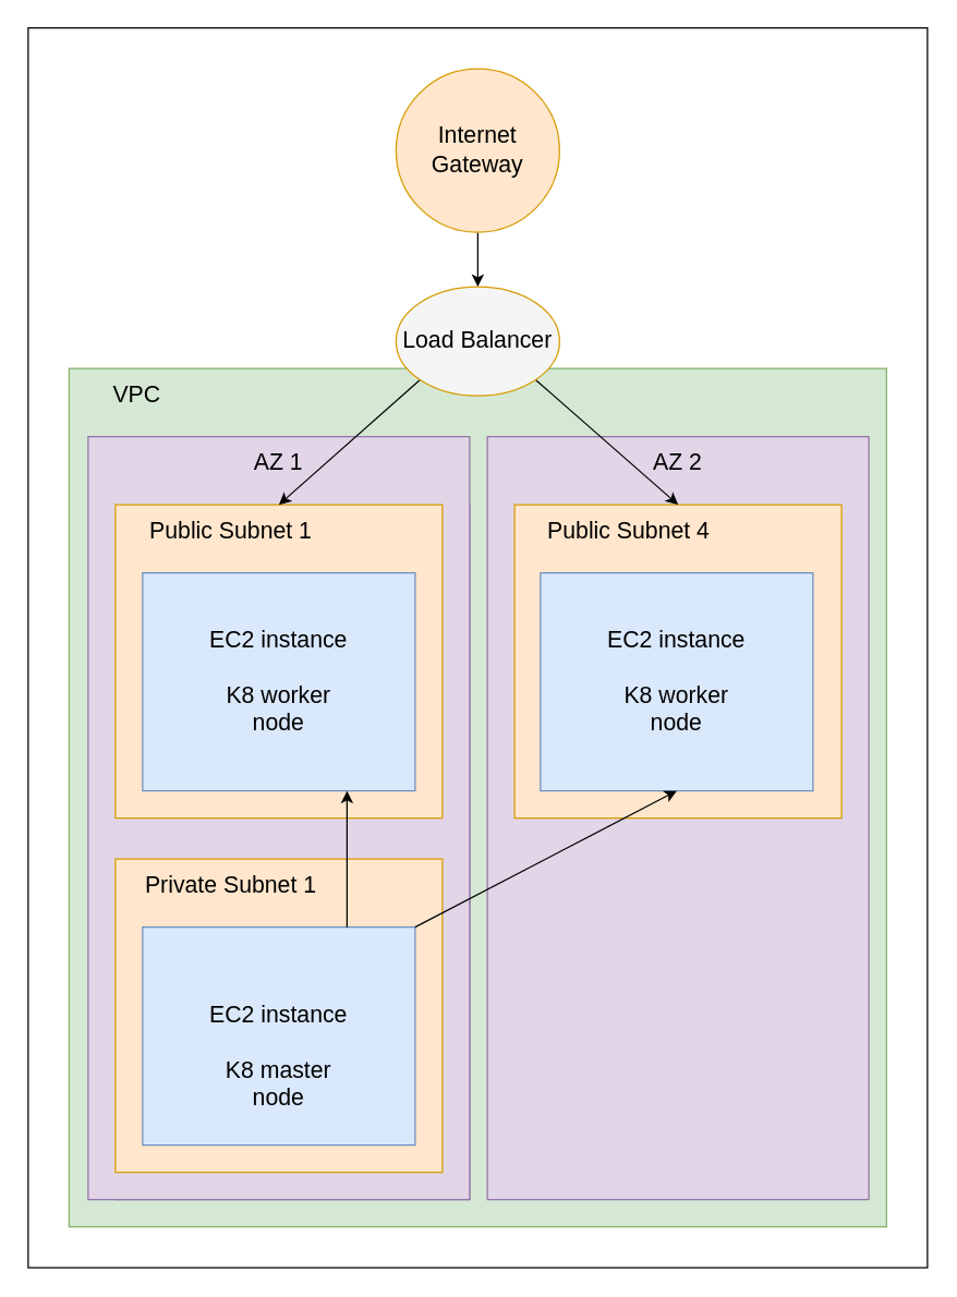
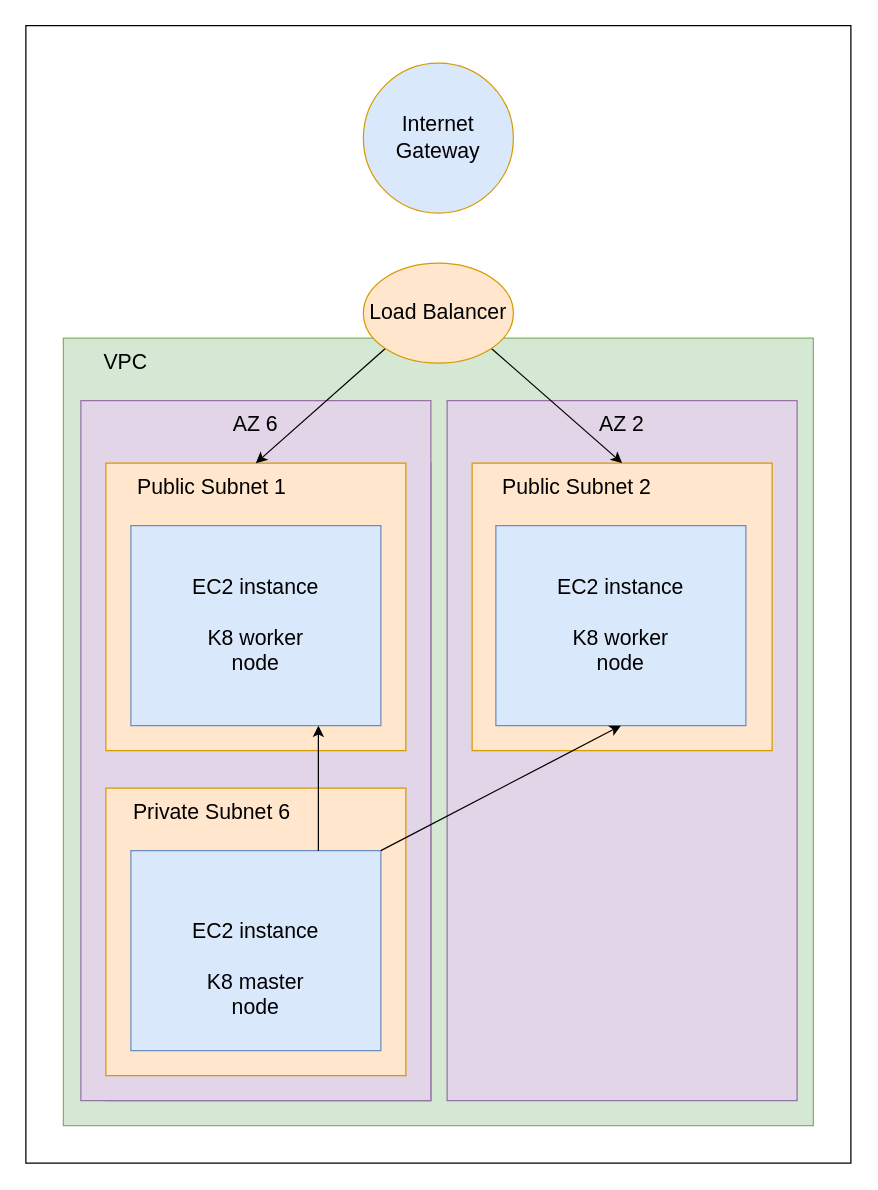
  <mxCell id="0" />
  <mxCell id="1" parent="0" />
  <mxCell id="2" value="" style="rounded=0;whiteSpace=wrap;html=1;" vertex="1" parent="1"><mxGeometry x="20" y="20" width="660" height="910" as="geometry" /></mxCell>
  <mxCell id="3" value="" style="rounded=0;whiteSpace=wrap;html=1;fontSize=17;fillColor=#d5e8d4;strokeColor=#82b366;" parent="1" vertex="1"><mxGeometry x="50" y="270" width="600" height="630" as="geometry" /></mxCell>
  <mxCell id="4" value="" style="group" parent="1" vertex="1" connectable="0"><mxGeometry x="367" y="370" width="270" height="510" as="geometry" /></mxCell>
  <mxCell id="5" value="" style="group" parent="4" vertex="1" connectable="0"><mxGeometry x="-10" y="-50" width="280" height="560" as="geometry" /></mxCell>
  <mxCell id="6" value="" style="rounded=0;whiteSpace=wrap;html=1;fontSize=17;fillColor=#e1d5e7;strokeColor=#9673a6;" parent="5" vertex="1"><mxGeometry width="280" height="560" as="geometry" /></mxCell>
  <mxCell id="7" value="AZ 2" style="text;html=1;strokeColor=none;fillColor=none;align=center;verticalAlign=middle;whiteSpace=wrap;rounded=0;fontSize=17;" parent="5" vertex="1"><mxGeometry x="120" y="10" width="40" height="20" as="geometry" /></mxCell>
  <mxCell id="8" value="" style="rounded=0;whiteSpace=wrap;html=1;fillColor=#ffe6cc;strokeColor=#d79b00;" parent="5" vertex="1"><mxGeometry x="20" y="50" width="240" height="230" as="geometry" /></mxCell>
- <mxCell id="9" value="Public Subnet 4" style="text;html=1;strokeColor=none;fillColor=none;align=center;verticalAlign=middle;whiteSpace=wrap;rounded=0;fontSize=17;" parent="5" vertex="1"><mxGeometry x="29" y="60" width="150" height="20" as="geometry" /></mxCell>
+ <mxCell id="9" value="Public Subnet 2" style="text;html=1;strokeColor=none;fillColor=none;align=center;verticalAlign=middle;whiteSpace=wrap;rounded=0;fontSize=17;" parent="5" vertex="1"><mxGeometry x="29" y="60" width="150" height="20" as="geometry" /></mxCell>
  <mxCell id="10" value="" style="rounded=0;whiteSpace=wrap;html=1;fontSize=17;fillColor=#dae8fc;strokeColor=#6c8ebf;" parent="5" vertex="1"><mxGeometry x="39" y="100" width="200" height="160" as="geometry" /></mxCell>
  <mxCell id="11" value="EC2 instance&lt;br&gt;&lt;br&gt;K8 worker node" style="text;html=1;strokeColor=none;fillColor=none;align=center;verticalAlign=middle;whiteSpace=wrap;rounded=0;fontSize=17;" parent="5" vertex="1"><mxGeometry x="84" y="170" width="110" height="20" as="geometry" /></mxCell>
  <mxCell id="12" value="" style="group" parent="1" vertex="1" connectable="0"><mxGeometry x="84" y="370" width="260" height="510" as="geometry" /></mxCell>
  <mxCell id="13" value="" style="group;fillColor=#e1d5e7;strokeColor=#9673a6;" parent="12" vertex="1" connectable="0"><mxGeometry width="260" height="510" as="geometry" /></mxCell>
  <mxCell id="14" value="" style="group" parent="13" vertex="1" connectable="0"><mxGeometry x="-20" y="-50" width="280" height="560" as="geometry" /></mxCell>
  <mxCell id="15" value="" style="rounded=0;whiteSpace=wrap;html=1;fontSize=17;fillColor=#e1d5e7;strokeColor=#9673a6;" parent="14" vertex="1"><mxGeometry width="280" height="560" as="geometry" /></mxCell>
- <mxCell id="16" value="AZ 1" style="text;html=1;strokeColor=none;fillColor=none;align=center;verticalAlign=middle;whiteSpace=wrap;rounded=0;fontSize=17;" parent="14" vertex="1"><mxGeometry x="120" y="10" width="40" height="20" as="geometry" /></mxCell>
+ <mxCell id="16" value="AZ 6" style="text;html=1;strokeColor=none;fillColor=none;align=center;verticalAlign=middle;whiteSpace=wrap;rounded=0;fontSize=17;" parent="14" vertex="1"><mxGeometry x="120" y="10" width="40" height="20" as="geometry" /></mxCell>
  <mxCell id="17" value="" style="rounded=0;whiteSpace=wrap;html=1;fillColor=#ffe6cc;strokeColor=#d79b00;" parent="13" vertex="1"><mxGeometry width="240" height="230" as="geometry" /></mxCell>
  <mxCell id="18" value="Public Subnet 1" style="text;html=1;strokeColor=none;fillColor=none;align=center;verticalAlign=middle;whiteSpace=wrap;rounded=0;fontSize=17;" parent="13" vertex="1"><mxGeometry x="10" y="10" width="150" height="20" as="geometry" /></mxCell>
  <mxCell id="19" value="" style="rounded=0;whiteSpace=wrap;html=1;fontSize=17;fillColor=#dae8fc;strokeColor=#6c8ebf;" parent="13" vertex="1"><mxGeometry x="20" y="50" width="200" height="160" as="geometry" /></mxCell>
  <mxCell id="20" value="EC2 instance&lt;br&gt;&lt;br&gt;K8 worker node" style="text;html=1;strokeColor=none;fillColor=none;align=center;verticalAlign=middle;whiteSpace=wrap;rounded=0;fontSize=17;" parent="13" vertex="1"><mxGeometry x="65" y="120" width="110" height="20" as="geometry" /></mxCell>
  <mxCell id="21" value="" style="group" parent="12" vertex="1" connectable="0"><mxGeometry y="260" width="240" height="230" as="geometry" /></mxCell>
  <mxCell id="22" value="" style="rounded=0;whiteSpace=wrap;html=1;fillColor=#ffe6cc;strokeColor=#d79b00;" parent="21" vertex="1"><mxGeometry width="240" height="230" as="geometry" /></mxCell>
- <mxCell id="23" value="Private Subnet 1" style="text;html=1;strokeColor=none;fillColor=none;align=center;verticalAlign=middle;whiteSpace=wrap;rounded=0;fontSize=17;" parent="21" vertex="1"><mxGeometry x="10" y="10" width="150" height="20" as="geometry" /></mxCell>
+ <mxCell id="23" value="Private Subnet 6" style="text;html=1;strokeColor=none;fillColor=none;align=center;verticalAlign=middle;whiteSpace=wrap;rounded=0;fontSize=17;" parent="21" vertex="1"><mxGeometry x="10" y="10" width="150" height="20" as="geometry" /></mxCell>
  <mxCell id="24" value="" style="rounded=0;whiteSpace=wrap;html=1;fontSize=17;fillColor=#dae8fc;strokeColor=#6c8ebf;" parent="21" vertex="1"><mxGeometry x="20" y="50" width="200" height="160" as="geometry" /></mxCell>
  <mxCell id="25" value="EC2 instance&lt;br&gt;&lt;br&gt;K8 master node" style="text;html=1;strokeColor=none;fillColor=none;align=center;verticalAlign=middle;whiteSpace=wrap;rounded=0;fontSize=17;" parent="21" vertex="1"><mxGeometry x="65" y="135" width="110" height="20" as="geometry" /></mxCell>
  <mxCell id="26" style="edgeStyle=none;rounded=0;orthogonalLoop=1;jettySize=auto;html=1;exitX=0.75;exitY=0;exitDx=0;exitDy=0;entryX=0.75;entryY=1;entryDx=0;entryDy=0;fontSize=17;" parent="12" source="24" target="19" edge="1"><mxGeometry relative="1" as="geometry" /></mxCell>
  <mxCell id="27" value="VPC" style="text;html=1;strokeColor=none;fillColor=none;align=center;verticalAlign=middle;whiteSpace=wrap;rounded=0;fontSize=17;" parent="1" vertex="1"><mxGeometry x="80" y="280" width="40" height="20" as="geometry" /></mxCell>
  <mxCell id="28" style="rounded=0;orthogonalLoop=1;jettySize=auto;html=1;exitX=0;exitY=1;exitDx=0;exitDy=0;entryX=0.5;entryY=0;entryDx=0;entryDy=0;fontSize=17;" parent="1" source="30" target="17" edge="1"><mxGeometry relative="1" as="geometry" /></mxCell>
  <mxCell id="29" style="edgeStyle=none;rounded=0;orthogonalLoop=1;jettySize=auto;html=1;exitX=1;exitY=1;exitDx=0;exitDy=0;entryX=0.5;entryY=0;entryDx=0;entryDy=0;fontSize=17;" parent="1" source="30" target="8" edge="1"><mxGeometry relative="1" as="geometry" /></mxCell>
- <mxCell id="30" value="Load Balancer" style="ellipse;whiteSpace=wrap;html=1;fontSize=17;fillColor=#f5f5f5;strokeColor=#d79b00;" parent="1" vertex="1"><mxGeometry x="290" y="210" width="120" height="80" as="geometry" /></mxCell>
- <mxCell id="31" style="edgeStyle=none;rounded=0;orthogonalLoop=1;jettySize=auto;html=1;exitX=0.5;exitY=1;exitDx=0;exitDy=0;entryX=0.5;entryY=0;entryDx=0;entryDy=0;fontSize=17;" parent="1" source="32" target="30" edge="1"><mxGeometry relative="1" as="geometry" /></mxCell>
- <mxCell id="32" value="Internet Gateway" style="ellipse;whiteSpace=wrap;html=1;aspect=fixed;fontSize=17;fillColor=#ffe6cc;strokeColor=#d79b00;" parent="1" vertex="1"><mxGeometry x="290" y="50" width="120" height="120" as="geometry" /></mxCell>
+ <mxCell id="30" value="Load Balancer" style="ellipse;whiteSpace=wrap;html=1;fontSize=17;fillColor=#ffe6cc;strokeColor=#d79b00;" parent="1" vertex="1"><mxGeometry x="290" y="210" width="120" height="80" as="geometry" /></mxCell>
+ <mxCell id="32" value="Internet Gateway" style="ellipse;whiteSpace=wrap;html=1;aspect=fixed;fontSize=17;fillColor=#dae8fc;strokeColor=#d79b00;" parent="1" vertex="1"><mxGeometry x="290" y="50" width="120" height="120" as="geometry" /></mxCell>
  <mxCell id="33" style="edgeStyle=none;rounded=0;orthogonalLoop=1;jettySize=auto;html=1;exitX=1;exitY=0;exitDx=0;exitDy=0;entryX=0.5;entryY=1;entryDx=0;entryDy=0;fontSize=17;" parent="1" source="24" target="10" edge="1"><mxGeometry relative="1" as="geometry" /></mxCell>
